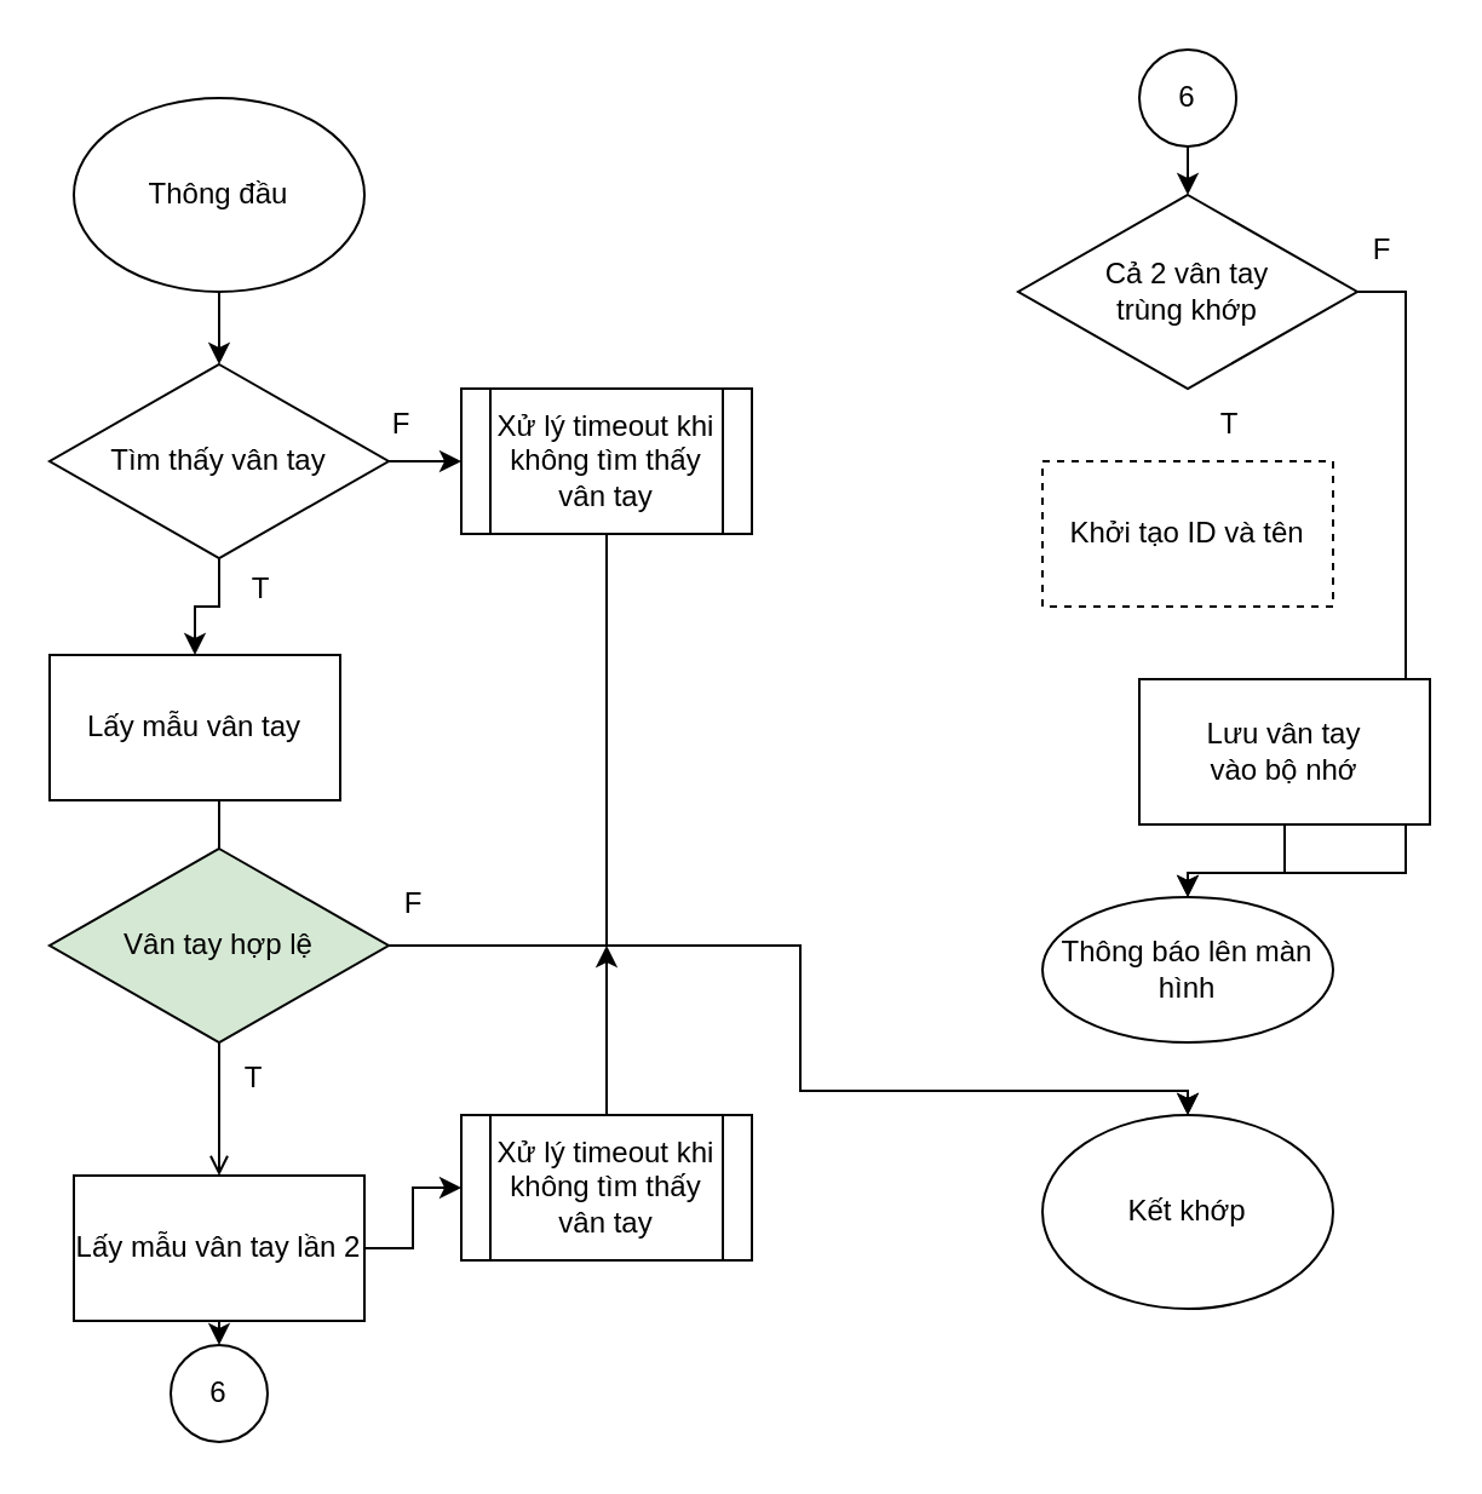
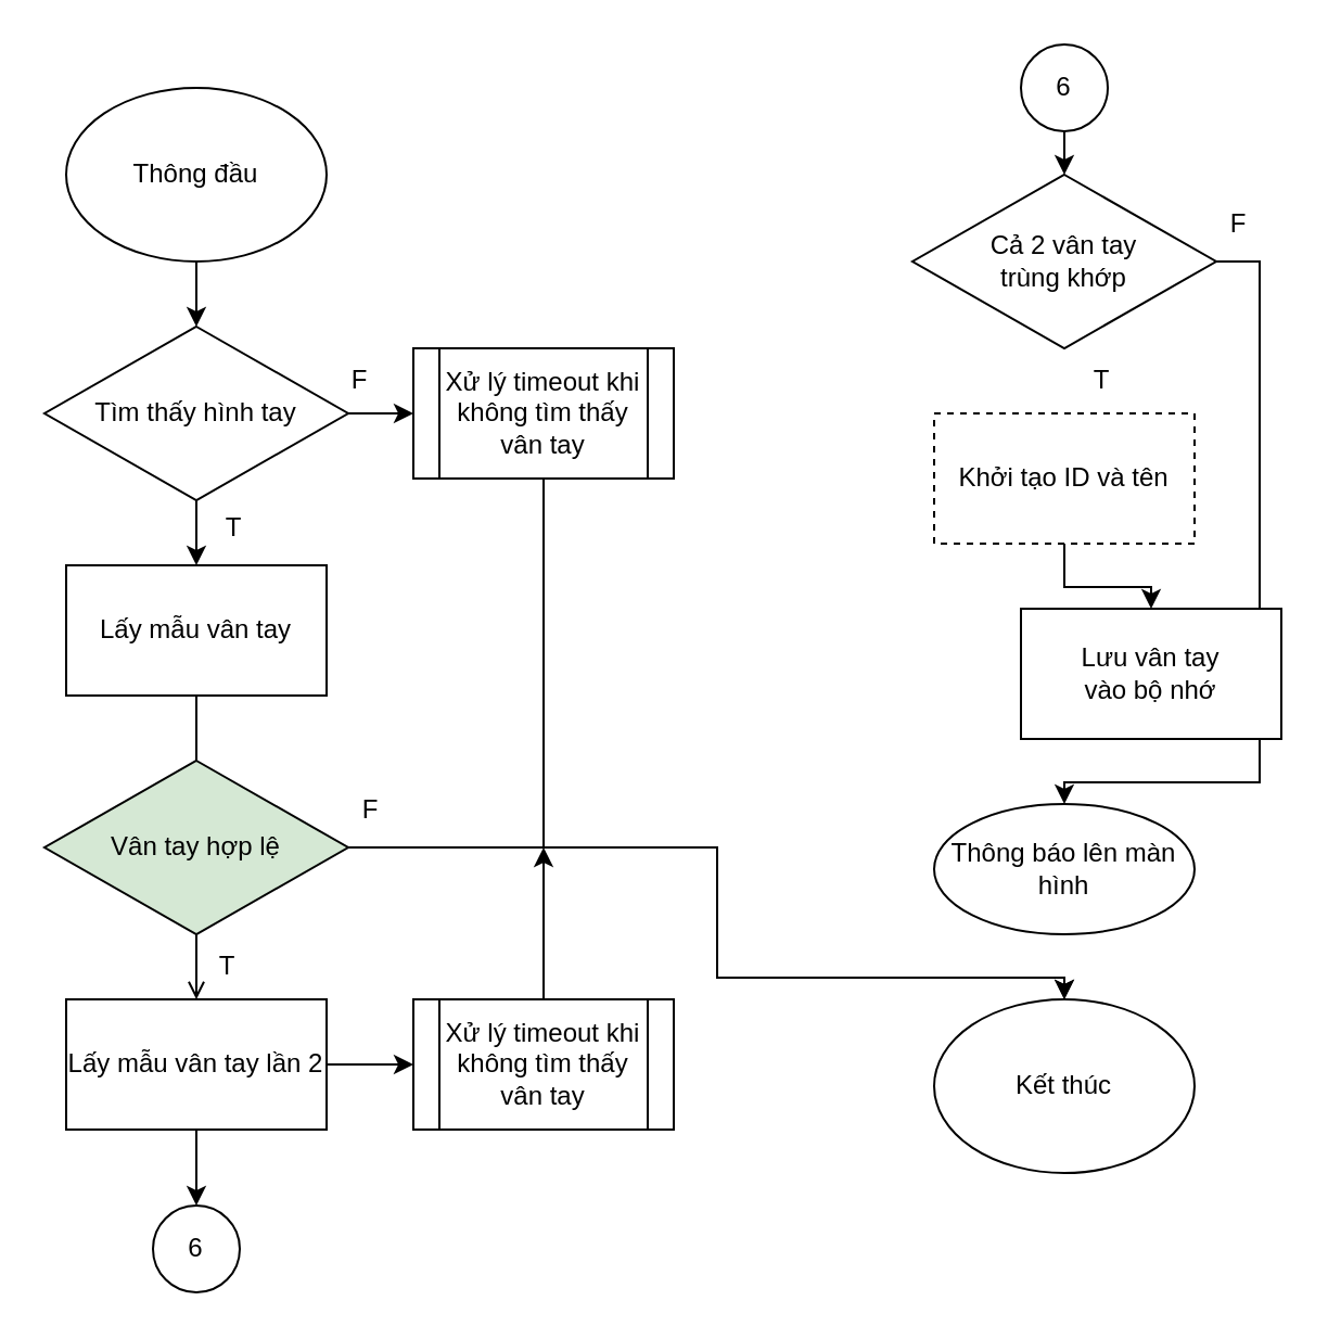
  <mxCell id="0" />
  <mxCell id="1" parent="0" />
  <mxCell id="2" style="edgeStyle=orthogonalEdgeStyle;rounded=0;orthogonalLoop=1;jettySize=auto;html=1;exitX=0.5;exitY=1;exitDx=0;exitDy=0;entryX=0.5;entryY=0;entryDx=0;entryDy=0;" parent="1" source="3" target="6" edge="1"><mxGeometry relative="1" as="geometry" /></mxCell>
  <mxCell id="3" value="Thông đầu" style="ellipse;whiteSpace=wrap;html=1;" parent="1" vertex="1"><mxGeometry x="30" y="40" width="120" height="80" as="geometry" /></mxCell>
  <mxCell id="4" style="edgeStyle=orthogonalEdgeStyle;rounded=0;orthogonalLoop=1;jettySize=auto;html=1;exitX=1;exitY=0.5;exitDx=0;exitDy=0;entryX=0;entryY=0.5;entryDx=0;entryDy=0;" parent="1" source="6" target="8" edge="1"><mxGeometry relative="1" as="geometry" /></mxCell>
  <mxCell id="5" style="edgeStyle=orthogonalEdgeStyle;rounded=0;orthogonalLoop=1;jettySize=auto;html=1;exitX=0.5;exitY=1;exitDx=0;exitDy=0;entryX=0.5;entryY=0;entryDx=0;entryDy=0;" parent="1" source="6" target="11" edge="1"><mxGeometry relative="1" as="geometry" /></mxCell>
- <mxCell id="6" value="Tìm thấy vân tay" style="rhombus;whiteSpace=wrap;html=1;" parent="1" vertex="1"><mxGeometry x="20" y="150" width="140" height="80" as="geometry" /></mxCell>
+ <mxCell id="6" value="Tìm thấy hình tay" style="rhombus;whiteSpace=wrap;html=1;" parent="1" vertex="1"><mxGeometry x="20" y="150" width="140" height="80" as="geometry" /></mxCell>
  <mxCell id="7" style="edgeStyle=orthogonalEdgeStyle;rounded=0;orthogonalLoop=1;jettySize=auto;html=1;exitX=0.5;exitY=1;exitDx=0;exitDy=0;entryX=0.5;entryY=0;entryDx=0;entryDy=0;" edge="1" parent="1" source="8" target="24"><mxGeometry relative="1" as="geometry"><Array as="points"><mxPoint x="250" y="390" /><mxPoint x="330" y="390" /><mxPoint x="330" y="450" /><mxPoint x="490" y="450" /></Array></mxGeometry></mxCell>
  <mxCell id="8" value="Xử lý timeout khi không tìm thấy vân tay" style="shape=process;whiteSpace=wrap;html=1;backgroundOutline=1;" parent="1" vertex="1"><mxGeometry x="190" y="160" width="120" height="60" as="geometry" /></mxCell>
  <mxCell id="9" value="F" style="text;html=1;align=center;verticalAlign=middle;resizable=0;points=[];autosize=1;strokeColor=none;fillColor=none;" parent="1" vertex="1"><mxGeometry x="150" y="160" width="30" height="30" as="geometry" /></mxCell>
  <mxCell id="10" style="edgeStyle=orthogonalEdgeStyle;rounded=0;orthogonalLoop=1;jettySize=auto;html=1;exitX=0.5;exitY=1;exitDx=0;exitDy=0;entryX=0.5;entryY=0;entryDx=0;entryDy=0;endArrow=none;" parent="1" source="11" target="14" edge="1"><mxGeometry relative="1" as="geometry" /></mxCell>
- <mxCell id="11" value="Lấy mẫu vân tay" style="rounded=0;whiteSpace=wrap;html=1;" parent="1" vertex="1"><mxGeometry x="20" y="270" width="120" height="60" as="geometry" /></mxCell>
+ <mxCell id="11" value="Lấy mẫu vân tay" style="rounded=0;whiteSpace=wrap;html=1;" parent="1" vertex="1"><mxGeometry x="30" y="260" width="120" height="60" as="geometry" /></mxCell>
  <mxCell id="12" style="edgeStyle=orthogonalEdgeStyle;rounded=0;orthogonalLoop=1;jettySize=auto;html=1;exitX=0.5;exitY=1;exitDx=0;exitDy=0;entryX=0.5;entryY=0;entryDx=0;entryDy=0;endArrow=open;" parent="1" source="14" target="17" edge="1"><mxGeometry relative="1" as="geometry" /></mxCell>
  <mxCell id="13" style="edgeStyle=orthogonalEdgeStyle;rounded=0;orthogonalLoop=1;jettySize=auto;html=1;exitX=1;exitY=0.5;exitDx=0;exitDy=0;" edge="1" parent="1" source="14"><mxGeometry relative="1" as="geometry"><mxPoint x="490" y="460" as="targetPoint" /><Array as="points"><mxPoint x="330" y="390" /><mxPoint x="330" y="450" /><mxPoint x="490" y="450" /></Array></mxGeometry></mxCell>
  <mxCell id="14" value="Vân tay hợp lệ" style="rhombus;whiteSpace=wrap;html=1;fillColor=#d5e8d4;" parent="1" vertex="1"><mxGeometry x="20" y="350" width="140" height="80" as="geometry" /></mxCell>
  <mxCell id="15" style="edgeStyle=orthogonalEdgeStyle;rounded=0;orthogonalLoop=1;jettySize=auto;html=1;exitX=1;exitY=0.5;exitDx=0;exitDy=0;entryX=0;entryY=0.5;entryDx=0;entryDy=0;" parent="1" source="17" target="26" edge="1"><mxGeometry relative="1" as="geometry" /></mxCell>
  <mxCell id="16" style="edgeStyle=orthogonalEdgeStyle;rounded=0;orthogonalLoop=1;jettySize=auto;html=1;exitX=0.5;exitY=1;exitDx=0;exitDy=0;entryX=0.5;entryY=0;entryDx=0;entryDy=0;" edge="1" parent="1" source="17" target="33"><mxGeometry relative="1" as="geometry" /></mxCell>
- <mxCell id="17" value="Lấy mẫu vân tay lần 2" style="rounded=0;whiteSpace=wrap;html=1;" parent="1" vertex="1"><mxGeometry x="30" y="485" width="120" height="60" as="geometry" /></mxCell>
+ <mxCell id="17" value="Lấy mẫu vân tay lần 2" style="rounded=0;whiteSpace=wrap;html=1;" parent="1" vertex="1"><mxGeometry x="30" y="460" width="120" height="60" as="geometry" /></mxCell>
  <mxCell id="18" style="edgeStyle=orthogonalEdgeStyle;rounded=0;orthogonalLoop=1;jettySize=auto;html=1;exitX=1;exitY=0.5;exitDx=0;exitDy=0;entryX=0.5;entryY=0;entryDx=0;entryDy=0;" parent="1" source="19" target="27" edge="1"><mxGeometry relative="1" as="geometry"><Array as="points"><mxPoint x="580" y="120" /><mxPoint x="580" y="360" /><mxPoint x="490" y="360" /></Array></mxGeometry></mxCell>
  <mxCell id="19" value="Cả 2 vân tay &lt;br&gt;trùng khớp" style="rhombus;whiteSpace=wrap;html=1;" parent="1" vertex="1"><mxGeometry x="420" y="80" width="140" height="80" as="geometry" /></mxCell>
+ <mxCell id="20" style="edgeStyle=orthogonalEdgeStyle;rounded=0;orthogonalLoop=1;jettySize=auto;html=1;exitX=0.5;exitY=1;exitDx=0;exitDy=0;entryX=0.5;entryY=0;entryDx=0;entryDy=0;" parent="1" source="21" target="23" edge="1"><mxGeometry relative="1" as="geometry" /></mxCell>
  <mxCell id="21" value="Khởi tạo ID và tên" style="rounded=0;whiteSpace=wrap;html=1;dashed=1;" parent="1" vertex="1"><mxGeometry x="430" y="190" width="120" height="60" as="geometry" /></mxCell>
- <mxCell id="22" style="edgeStyle=orthogonalEdgeStyle;rounded=0;orthogonalLoop=1;jettySize=auto;html=1;exitX=0.5;exitY=1;exitDx=0;exitDy=0;entryX=0.5;entryY=0;entryDx=0;entryDy=0;" parent="1" source="23" target="27" edge="1"><mxGeometry relative="1" as="geometry" /></mxCell>
  <mxCell id="23" value="Lưu vân tay&lt;br&gt;vào bộ nhớ" style="rounded=0;whiteSpace=wrap;html=1;" parent="1" vertex="1"><mxGeometry x="470" y="280" width="120" height="60" as="geometry" /></mxCell>
- <mxCell id="24" value="Kết khớp" style="ellipse;whiteSpace=wrap;html=1;" parent="1" vertex="1"><mxGeometry x="430" y="460" width="120" height="80" as="geometry" /></mxCell>
+ <mxCell id="24" value="Kết thúc" style="ellipse;whiteSpace=wrap;html=1;" parent="1" vertex="1"><mxGeometry x="430" y="460" width="120" height="80" as="geometry" /></mxCell>
  <mxCell id="25" style="edgeStyle=orthogonalEdgeStyle;rounded=0;orthogonalLoop=1;jettySize=auto;html=1;exitX=0.5;exitY=0;exitDx=0;exitDy=0;" edge="1" parent="1" source="26"><mxGeometry relative="1" as="geometry"><mxPoint x="250" y="390" as="targetPoint" /></mxGeometry></mxCell>
  <mxCell id="26" value="Xử lý timeout khi không tìm thấy vân tay" style="shape=process;whiteSpace=wrap;html=1;backgroundOutline=1;" parent="1" vertex="1"><mxGeometry x="190" y="460" width="120" height="60" as="geometry" /></mxCell>
  <mxCell id="27" value="Thông báo lên màn hình" style="ellipse;whiteSpace=wrap;html=1;" parent="1" vertex="1"><mxGeometry x="430" y="370" width="120" height="60" as="geometry" /></mxCell>
  <mxCell id="28" value="F" style="text;html=1;align=center;verticalAlign=middle;resizable=0;points=[];autosize=1;strokeColor=none;fillColor=none;" vertex="1" parent="1"><mxGeometry x="155" y="358" width="30" height="30" as="geometry" /></mxCell>
  <mxCell id="29" value="T" style="text;html=1;align=center;verticalAlign=middle;resizable=0;points=[];autosize=1;strokeColor=none;fillColor=none;" vertex="1" parent="1"><mxGeometry x="89" y="430" width="30" height="30" as="geometry" /></mxCell>
  <mxCell id="30" value="T" style="text;html=1;align=center;verticalAlign=middle;resizable=0;points=[];autosize=1;strokeColor=none;fillColor=none;" vertex="1" parent="1"><mxGeometry x="92" y="228" width="30" height="30" as="geometry" /></mxCell>
  <mxCell id="31" value="F" style="text;html=1;align=center;verticalAlign=middle;resizable=0;points=[];autosize=1;strokeColor=none;fillColor=none;" vertex="1" parent="1"><mxGeometry x="555" y="88" width="30" height="30" as="geometry" /></mxCell>
  <mxCell id="32" value="T" style="text;html=1;align=center;verticalAlign=middle;resizable=0;points=[];autosize=1;strokeColor=none;fillColor=none;" vertex="1" parent="1"><mxGeometry x="492" y="160" width="30" height="30" as="geometry" /></mxCell>
  <mxCell id="33" value="6" style="ellipse;whiteSpace=wrap;html=1;aspect=fixed;" vertex="1" parent="1"><mxGeometry x="70" y="555" width="40" height="40" as="geometry" /></mxCell>
  <mxCell id="34" style="edgeStyle=orthogonalEdgeStyle;rounded=0;orthogonalLoop=1;jettySize=auto;html=1;exitX=0.5;exitY=1;exitDx=0;exitDy=0;entryX=0.5;entryY=0;entryDx=0;entryDy=0;" edge="1" parent="1" source="35" target="19"><mxGeometry relative="1" as="geometry" /></mxCell>
  <mxCell id="35" value="6" style="ellipse;whiteSpace=wrap;html=1;aspect=fixed;" vertex="1" parent="1"><mxGeometry x="470" y="20" width="40" height="40" as="geometry" /></mxCell>
